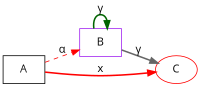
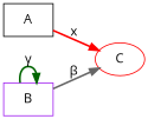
  digraph {
    fontname="Open Sans"
    rankdir=LR
    node [fontname="Open Sans" shape=box]
    edge [color=red fontname="Open Sans" style=bold]
    A [color=black]
    B [color=purple]
    C [color=red shape=ellipse]
-   A -> B [label="α" style=dashed]
    A -> C [label=x]
    B -> B [color=darkgreen label="γ"]
-   B -> C [color=gray40 label="γ"]
+   B -> C [color=gray40 label="β"]
  }
